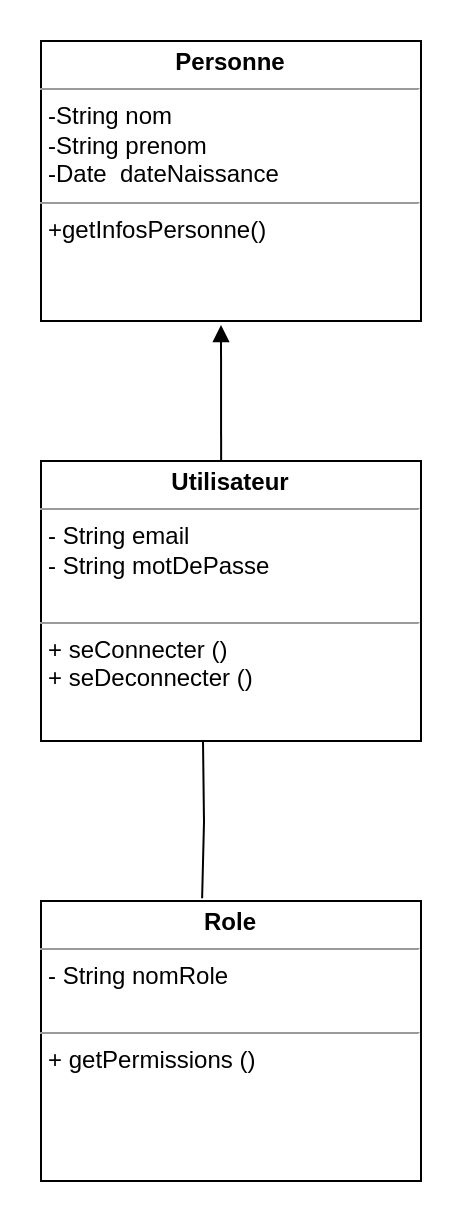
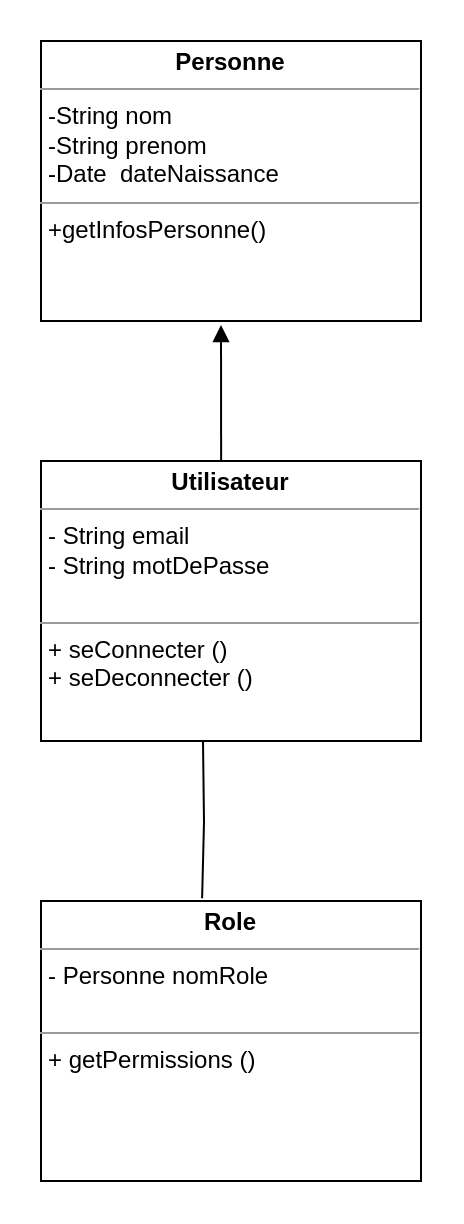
  <mxCell id="0" />
  <mxCell id="1" parent="0" />
  <mxCell id="2" value="&lt;p style=&quot;margin:0px;margin-top:4px;text-align:center;&quot;&gt;&lt;b&gt;Personne&lt;/b&gt;&lt;/p&gt;&lt;hr size=&quot;1&quot;&gt;&lt;p style=&quot;margin:0px;margin-left:4px;&quot;&gt;-String nom&lt;br&gt;-String prenom&lt;/p&gt;&lt;p style=&quot;margin:0px;margin-left:4px;&quot;&gt;-Date&amp;nbsp; dateNaissance&lt;/p&gt;&lt;hr size=&quot;1&quot;&gt;&lt;p style=&quot;margin:0px;margin-left:4px;&quot;&gt;+getInfosPersonne()&lt;/p&gt;" style="verticalAlign=top;align=left;overflow=fill;fontSize=12;fontFamily=Helvetica;html=1;rounded=0;shadow=0;comic=0;labelBackgroundColor=none;strokeWidth=1" parent="1" vertex="1"><mxGeometry x="20" y="20" width="190" height="140" as="geometry" /></mxCell>
  <mxCell id="3" value="&lt;p style=&quot;margin:0px;margin-top:4px;text-align:center;&quot;&gt;&lt;b&gt;Utilisateur&lt;/b&gt;&lt;/p&gt;&lt;hr size=&quot;1&quot;&gt;&lt;p style=&quot;margin:0px;margin-left:4px;&quot;&gt;- String email&lt;br&gt;- String motDePasse&lt;/p&gt;&lt;p style=&quot;margin:0px;margin-left:4px;&quot;&gt;&lt;br&gt;&lt;/p&gt;&lt;hr size=&quot;1&quot;&gt;&lt;p style=&quot;margin:0px;margin-left:4px;&quot;&gt;+ seConnecter ()&lt;br&gt;+ seDeconnecter ()&lt;/p&gt;&lt;p style=&quot;margin:0px;margin-left:4px;&quot;&gt;&lt;br&gt;&lt;/p&gt;" style="verticalAlign=top;align=left;overflow=fill;fontSize=12;fontFamily=Helvetica;html=1;rounded=0;shadow=0;comic=0;labelBackgroundColor=none;strokeWidth=1" parent="1" vertex="1"><mxGeometry x="20" y="230" width="190" height="140" as="geometry" /></mxCell>
- <mxCell id="4" value="&lt;p style=&quot;margin:0px;margin-top:4px;text-align:center;&quot;&gt;&lt;b&gt;Role&lt;/b&gt;&lt;/p&gt;&lt;hr size=&quot;1&quot;&gt;&lt;p style=&quot;margin:0px;margin-left:4px;&quot;&gt;- String nomRole&lt;br&gt;&lt;br&gt;&lt;/p&gt;&lt;hr size=&quot;1&quot;&gt;&lt;p style=&quot;margin:0px;margin-left:4px;&quot;&gt;+ getPermissions ()&lt;/p&gt;" style="verticalAlign=top;align=left;overflow=fill;fontSize=12;fontFamily=Helvetica;html=1;rounded=0;shadow=0;comic=0;labelBackgroundColor=none;strokeWidth=1" parent="1" vertex="1"><mxGeometry x="20" y="450" width="190" height="140" as="geometry" /></mxCell>
+ <mxCell id="4" value="&lt;p style=&quot;margin:0px;margin-top:4px;text-align:center;&quot;&gt;&lt;b&gt;Role&lt;/b&gt;&lt;/p&gt;&lt;hr size=&quot;1&quot;&gt;&lt;p style=&quot;margin:0px;margin-left:4px;&quot;&gt;- Personne nomRole&lt;br&gt;&lt;br&gt;&lt;/p&gt;&lt;hr size=&quot;1&quot;&gt;&lt;p style=&quot;margin:0px;margin-left:4px;&quot;&gt;+ getPermissions ()&lt;/p&gt;" style="verticalAlign=top;align=left;overflow=fill;fontSize=12;fontFamily=Helvetica;html=1;rounded=0;shadow=0;comic=0;labelBackgroundColor=none;strokeWidth=1" parent="1" vertex="1"><mxGeometry x="20" y="450" width="190" height="140" as="geometry" /></mxCell>
  <mxCell id="5" value="" style="html=1;verticalAlign=bottom;endArrow=block;curved=0;rounded=0;exitX=0.474;exitY=0;exitDx=0;exitDy=0;exitPerimeter=0;" edge="1" parent="1" source="3"><mxGeometry x="-0.041" y="100" width="80" relative="1" as="geometry"><mxPoint x="105" y="232" as="sourcePoint" /><mxPoint x="110" y="162" as="targetPoint" /><mxPoint as="offset" /></mxGeometry></mxCell>
  <mxCell id="6" value="" style="endArrow=none;html=1;edgeStyle=orthogonalEdgeStyle;rounded=0;entryX=0.424;entryY=-0.01;entryDx=0;entryDy=0;entryPerimeter=0;" edge="1" parent="1" target="4"><mxGeometry relative="1" as="geometry"><mxPoint x="101" y="370" as="sourcePoint" /><mxPoint x="210" y="220" as="targetPoint" /></mxGeometry></mxCell>
